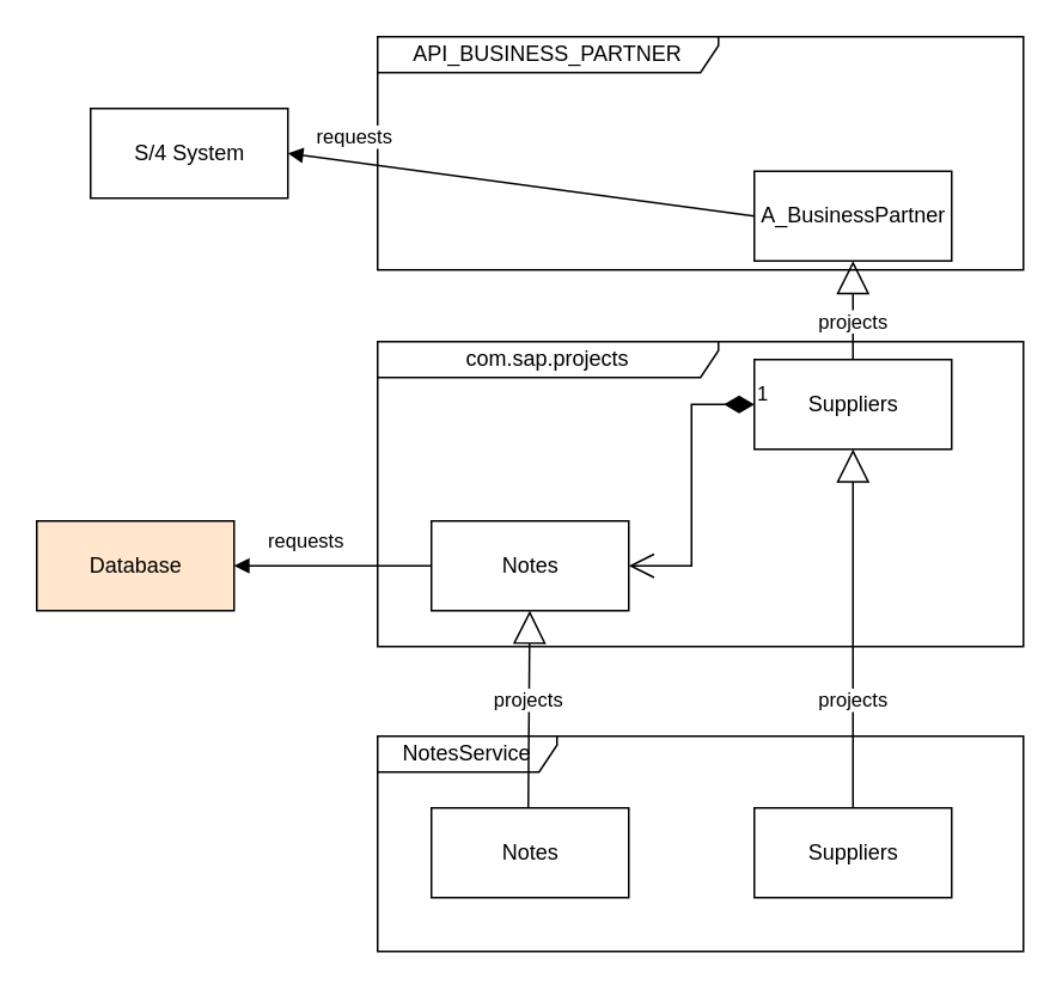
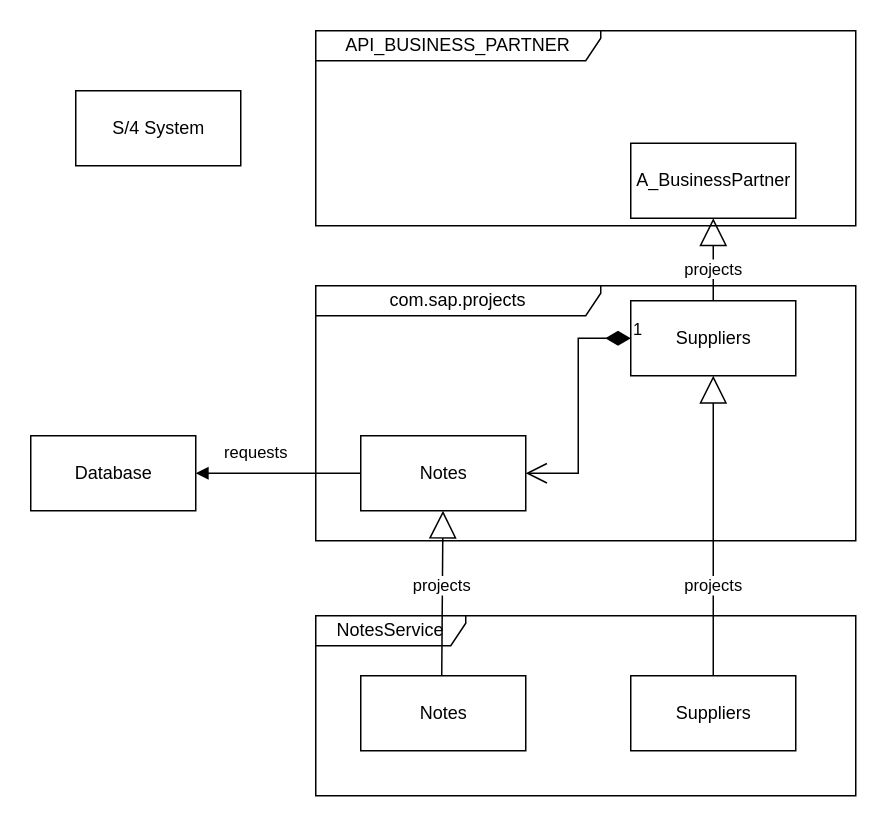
  <mxCell id="0" />
  <mxCell id="1" parent="0" />
  <mxCell id="2" value="API_BUSINESS_PARTNER" style="shape=umlFrame;whiteSpace=wrap;html=1;width=190;height=20;" parent="1" vertex="1"><mxGeometry x="210" y="20" width="360" height="130" as="geometry" /></mxCell>
  <mxCell id="3" value="com.sap.projects" style="shape=umlFrame;whiteSpace=wrap;html=1;width=190;height=20;" parent="1" vertex="1"><mxGeometry x="210" y="190" width="360" height="170" as="geometry" /></mxCell>
  <mxCell id="4" value="A_BusinessPartner" style="html=1;" parent="1" vertex="1"><mxGeometry x="420" y="95" width="110" height="50" as="geometry" /></mxCell>
  <mxCell id="5" value="Notes" style="html=1;" parent="1" vertex="1"><mxGeometry x="240" y="290" width="110" height="50" as="geometry" /></mxCell>
  <mxCell id="6" value="Suppliers" style="html=1;" parent="1" vertex="1"><mxGeometry x="420" y="200" width="110" height="50" as="geometry" /></mxCell>
  <mxCell id="7" value="projects" style="endArrow=block;endSize=16;endFill=0;html=1;exitX=0.5;exitY=0;exitDx=0;exitDy=0;" parent="1" source="6" target="4" edge="1"><mxGeometry x="-0.25" width="160" relative="1" as="geometry"><mxPoint x="590" y="330" as="sourcePoint" /><mxPoint x="750" y="330" as="targetPoint" /><mxPoint as="offset" /></mxGeometry></mxCell>
  <mxCell id="8" value="NotesService" style="shape=umlFrame;whiteSpace=wrap;html=1;width=100;height=20;" parent="1" vertex="1"><mxGeometry x="210" y="410" width="360" height="120" as="geometry" /></mxCell>
  <mxCell id="9" value="Notes" style="html=1;" parent="1" vertex="1"><mxGeometry x="240" y="450" width="110" height="50" as="geometry" /></mxCell>
  <mxCell id="10" value="Suppliers" style="html=1;" parent="1" vertex="1"><mxGeometry x="420" y="450" width="110" height="50" as="geometry" /></mxCell>
  <mxCell id="11" value="projects" style="endArrow=block;endSize=16;endFill=0;html=1;" parent="1" target="5" edge="1"><mxGeometry x="0.091" width="160" relative="1" as="geometry"><mxPoint x="294" y="450" as="sourcePoint" /><mxPoint x="540" y="235" as="targetPoint" /><mxPoint as="offset" /></mxGeometry></mxCell>
  <mxCell id="12" value="projects" style="endArrow=block;endSize=16;endFill=0;html=1;exitX=0.5;exitY=0;exitDx=0;exitDy=0;entryX=0.5;entryY=1;entryDx=0;entryDy=0;" parent="1" source="10" target="6" edge="1"><mxGeometry x="-0.4" width="160" relative="1" as="geometry"><mxPoint x="304" y="460" as="sourcePoint" /><mxPoint x="304.815" y="350" as="targetPoint" /><mxPoint as="offset" /></mxGeometry></mxCell>
  <mxCell id="13" value="1" style="endArrow=open;html=1;endSize=12;startArrow=diamondThin;startSize=14;startFill=1;edgeStyle=orthogonalEdgeStyle;align=left;verticalAlign=bottom;rounded=0;entryX=1;entryY=0.5;entryDx=0;entryDy=0;" parent="1" source="6" target="5" edge="1"><mxGeometry x="-1" y="3" relative="1" as="geometry"><mxPoint x="430" y="290" as="sourcePoint" /><mxPoint x="590" y="290" as="targetPoint" /></mxGeometry></mxCell>
  <mxCell id="14" value="requests" style="html=1;verticalAlign=bottom;endArrow=block;exitX=0;exitY=0.5;exitDx=0;exitDy=0;" parent="1" source="5" edge="1"><mxGeometry x="0.273" y="-5" width="80" relative="1" as="geometry"><mxPoint x="80" y="280" as="sourcePoint" /><mxPoint x="130" y="315" as="targetPoint" /><mxPoint as="offset" /></mxGeometry></mxCell>
- <mxCell id="15" value="Database" style="html=1;fillColor=#ffe6cc;" parent="1" vertex="1"><mxGeometry x="20" y="290" width="110" height="50" as="geometry" /></mxCell>
+ <mxCell id="15" value="Database" style="html=1;" parent="1" vertex="1"><mxGeometry x="20" y="290" width="110" height="50" as="geometry" /></mxCell>
  <mxCell id="16" value="S/4 System" style="html=1;" parent="1" vertex="1"><mxGeometry x="50" y="60" width="110" height="50" as="geometry" /></mxCell>
- <mxCell id="17" value="requests" style="html=1;verticalAlign=bottom;endArrow=block;exitX=0;exitY=0.5;exitDx=0;exitDy=0;entryX=1;entryY=0.5;entryDx=0;entryDy=0;" parent="1" source="4" target="16" edge="1"><mxGeometry x="0.724" y="-5" width="80" relative="1" as="geometry"><mxPoint x="250" y="325" as="sourcePoint" /><mxPoint x="140" y="325" as="targetPoint" /><mxPoint as="offset" /></mxGeometry></mxCell>
